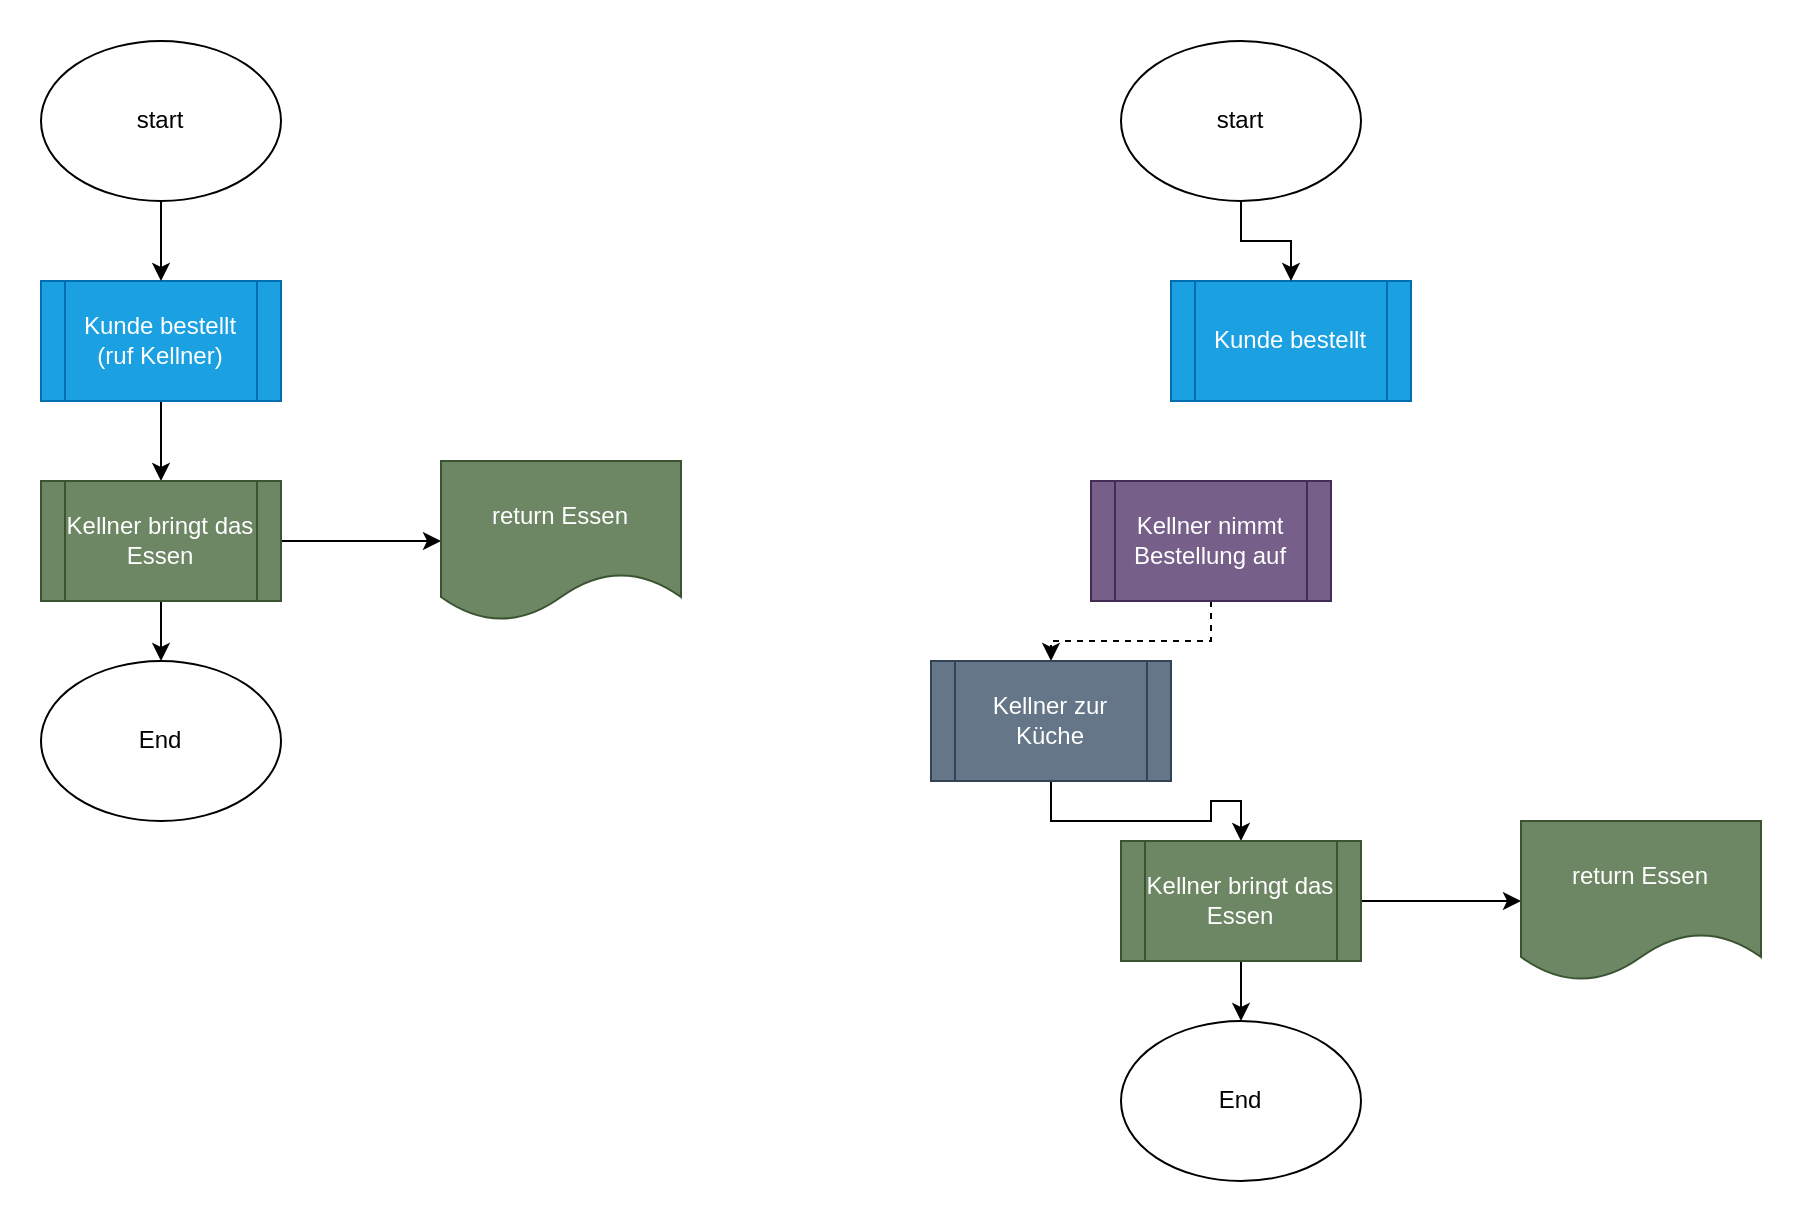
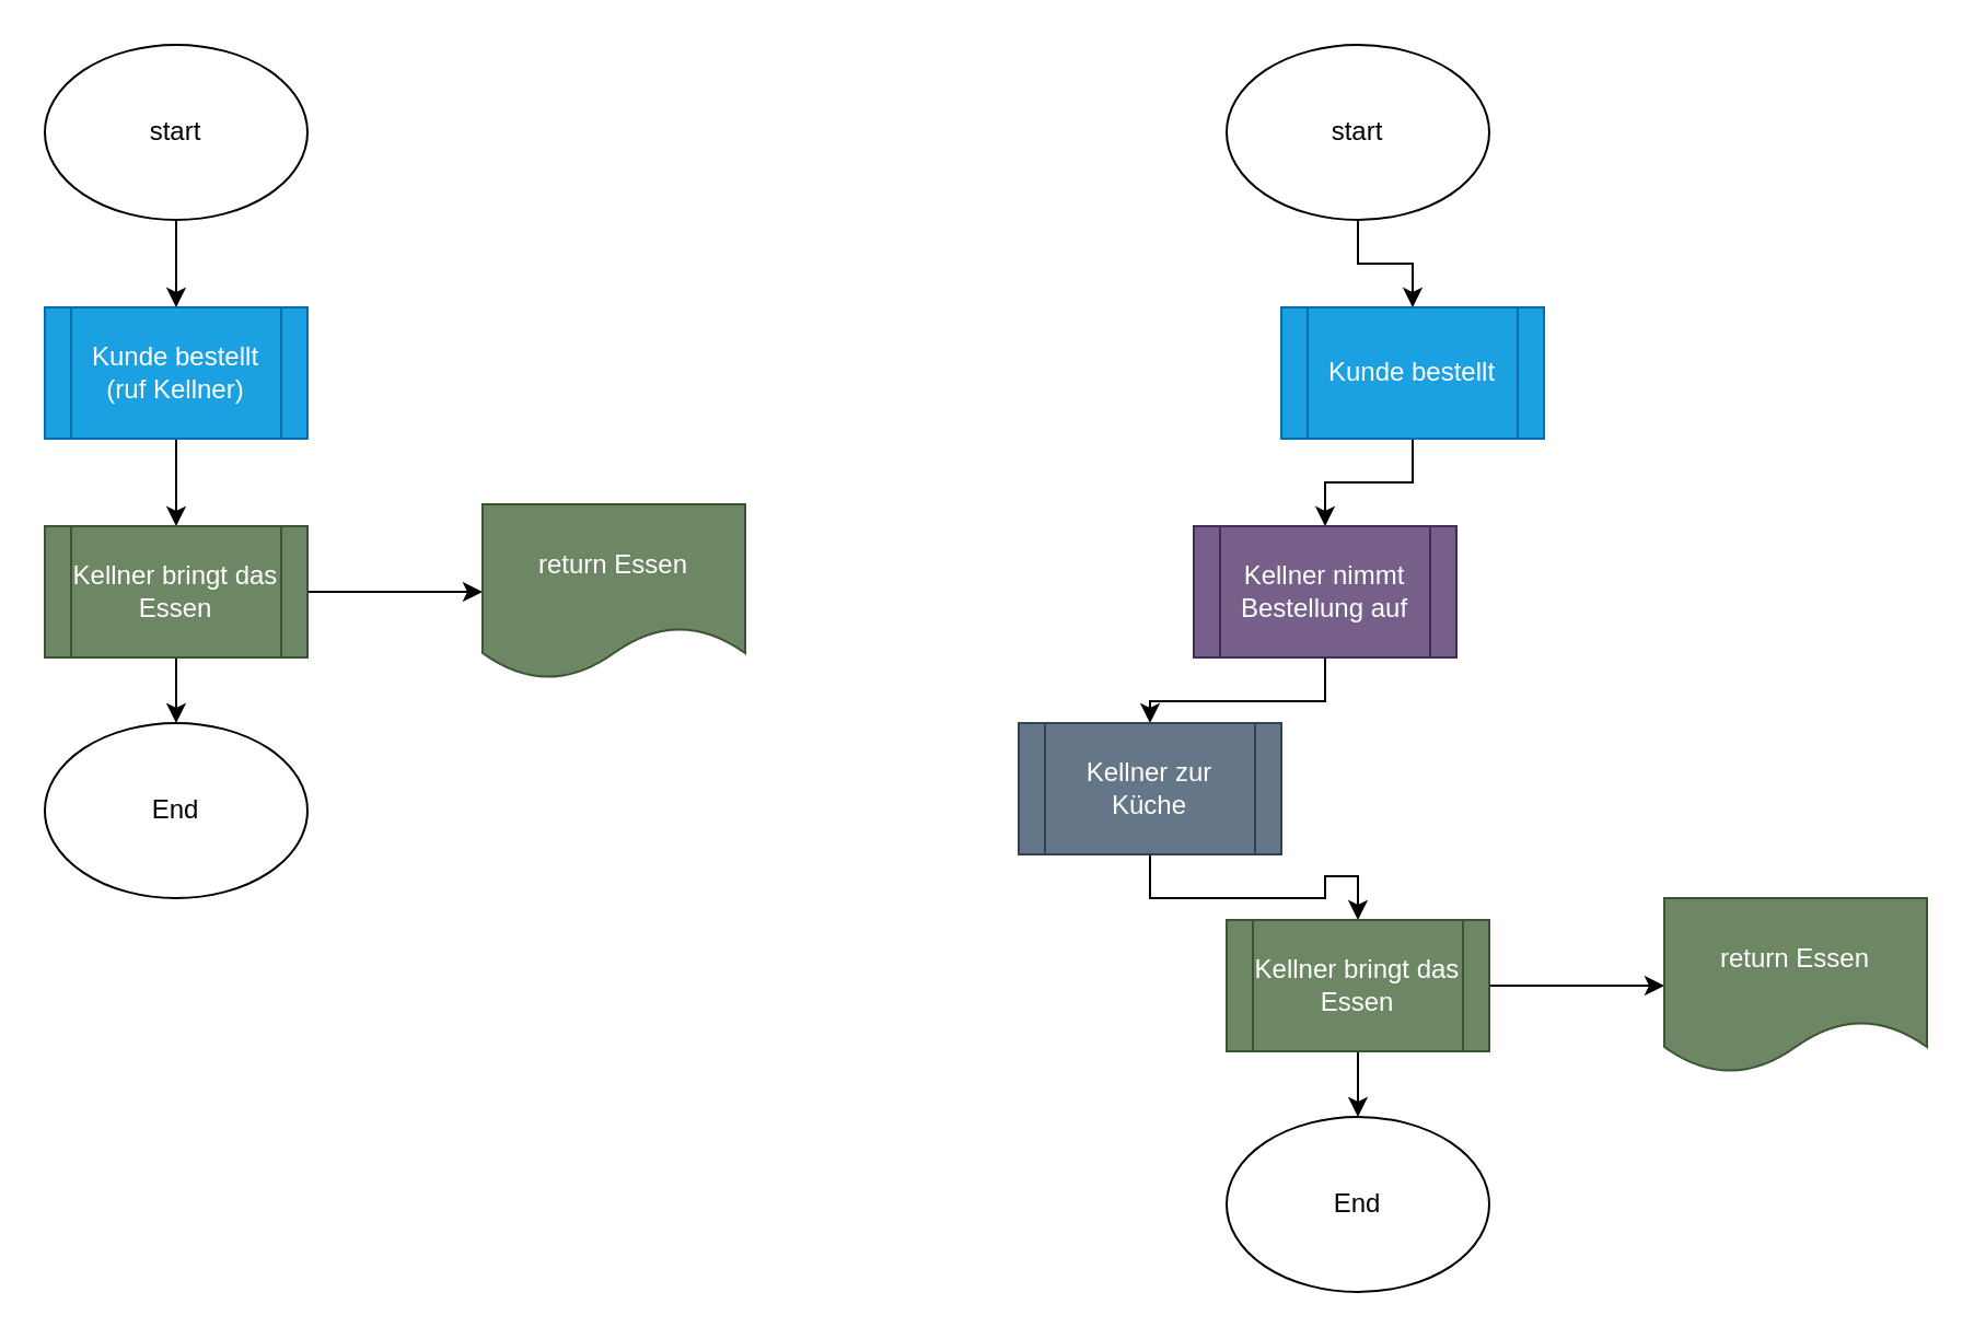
  <mxCell id="0" />
  <mxCell id="1" parent="0" />
+ <mxCell id="2" value="" style="edgeStyle=orthogonalEdgeStyle;rounded=0;orthogonalLoop=1;jettySize=auto;html=1;" edge="1" parent="1" source="3" target="5"><mxGeometry relative="1" as="geometry" /></mxCell>
  <mxCell id="3" value="Kunde bestellt" style="shape=process;whiteSpace=wrap;html=1;backgroundOutline=1;fillColor=#1ba1e2;fontColor=#ffffff;strokeColor=#006EAF;" vertex="1" parent="1"><mxGeometry x="585" y="140" width="120" height="60" as="geometry" /></mxCell>
- <mxCell id="4" value="" style="edgeStyle=orthogonalEdgeStyle;rounded=0;orthogonalLoop=1;jettySize=auto;html=1;dashed=1;" edge="1" parent="1" source="5" target="7"><mxGeometry relative="1" as="geometry" /></mxCell>
+ <mxCell id="4" value="" style="edgeStyle=orthogonalEdgeStyle;rounded=0;orthogonalLoop=1;jettySize=auto;html=1;" edge="1" parent="1" source="5" target="7"><mxGeometry relative="1" as="geometry" /></mxCell>
  <mxCell id="5" value="Kellner nimmt Bestellung auf" style="shape=process;whiteSpace=wrap;html=1;backgroundOutline=1;fillColor=#76608a;fontColor=#ffffff;strokeColor=#432D57;" vertex="1" parent="1"><mxGeometry x="545" y="240" width="120" height="60" as="geometry" /></mxCell>
  <mxCell id="6" value="" style="edgeStyle=orthogonalEdgeStyle;rounded=0;orthogonalLoop=1;jettySize=auto;html=1;" edge="1" parent="1" source="7" target="10"><mxGeometry relative="1" as="geometry" /></mxCell>
  <mxCell id="7" value="Kellner zur Küche" style="shape=process;whiteSpace=wrap;html=1;backgroundOutline=1;fillColor=#647687;fontColor=#ffffff;strokeColor=#314354;" vertex="1" parent="1"><mxGeometry x="465" y="330" width="120" height="60" as="geometry" /></mxCell>
  <mxCell id="8" value="" style="edgeStyle=orthogonalEdgeStyle;rounded=0;orthogonalLoop=1;jettySize=auto;html=1;" edge="1" parent="1" source="10" target="13"><mxGeometry relative="1" as="geometry" /></mxCell>
  <mxCell id="9" value="" style="edgeStyle=orthogonalEdgeStyle;rounded=0;orthogonalLoop=1;jettySize=auto;html=1;" edge="1" parent="1" source="10" target="14"><mxGeometry relative="1" as="geometry" /></mxCell>
  <mxCell id="10" value="Kellner bringt das Essen" style="shape=process;whiteSpace=wrap;html=1;backgroundOutline=1;fillColor=#6d8764;fontColor=#ffffff;strokeColor=#3A5431;" vertex="1" parent="1"><mxGeometry x="560" y="420" width="120" height="60" as="geometry" /></mxCell>
  <mxCell id="11" value="" style="edgeStyle=orthogonalEdgeStyle;rounded=0;orthogonalLoop=1;jettySize=auto;html=1;" edge="1" parent="1" source="12" target="3"><mxGeometry relative="1" as="geometry" /></mxCell>
  <mxCell id="12" value="start" style="ellipse;whiteSpace=wrap;html=1;" vertex="1" parent="1"><mxGeometry x="560" y="20" width="120" height="80" as="geometry" /></mxCell>
  <mxCell id="13" value="End" style="ellipse;whiteSpace=wrap;html=1;" vertex="1" parent="1"><mxGeometry x="560" y="510" width="120" height="80" as="geometry" /></mxCell>
  <mxCell id="14" value="return Essen" style="shape=document;whiteSpace=wrap;html=1;boundedLbl=1;fillColor=#6d8764;strokeColor=#3A5431;fontColor=#ffffff;" vertex="1" parent="1"><mxGeometry x="760" y="410" width="120" height="80" as="geometry" /></mxCell>
  <mxCell id="15" value="" style="edgeStyle=orthogonalEdgeStyle;rounded=0;orthogonalLoop=1;jettySize=auto;html=1;" edge="1" parent="1" source="16"><mxGeometry relative="1" as="geometry"><mxPoint x="80" y="240" as="targetPoint" /></mxGeometry></mxCell>
  <mxCell id="16" value="Kunde bestellt&lt;div&gt;(ruf Kellner)&lt;/div&gt;" style="shape=process;whiteSpace=wrap;html=1;backgroundOutline=1;fillColor=#1ba1e2;fontColor=#ffffff;strokeColor=#006EAF;" vertex="1" parent="1"><mxGeometry x="20" y="140" width="120" height="60" as="geometry" /></mxCell>
  <mxCell id="17" value="" style="edgeStyle=orthogonalEdgeStyle;rounded=0;orthogonalLoop=1;jettySize=auto;html=1;" edge="1" parent="1" source="19" target="22"><mxGeometry relative="1" as="geometry" /></mxCell>
  <mxCell id="18" value="" style="edgeStyle=orthogonalEdgeStyle;rounded=0;orthogonalLoop=1;jettySize=auto;html=1;" edge="1" parent="1" source="19" target="23"><mxGeometry relative="1" as="geometry" /></mxCell>
  <mxCell id="19" value="Kellner bringt das Essen" style="shape=process;whiteSpace=wrap;html=1;backgroundOutline=1;fillColor=#6d8764;fontColor=#ffffff;strokeColor=#3A5431;" vertex="1" parent="1"><mxGeometry x="20" y="240" width="120" height="60" as="geometry" /></mxCell>
  <mxCell id="20" value="" style="edgeStyle=orthogonalEdgeStyle;rounded=0;orthogonalLoop=1;jettySize=auto;html=1;" edge="1" parent="1" source="21" target="16"><mxGeometry relative="1" as="geometry" /></mxCell>
  <mxCell id="21" value="start" style="ellipse;whiteSpace=wrap;html=1;" vertex="1" parent="1"><mxGeometry x="20" y="20" width="120" height="80" as="geometry" /></mxCell>
  <mxCell id="22" value="End" style="ellipse;whiteSpace=wrap;html=1;" vertex="1" parent="1"><mxGeometry x="20" y="330" width="120" height="80" as="geometry" /></mxCell>
  <mxCell id="23" value="return Essen" style="shape=document;whiteSpace=wrap;html=1;boundedLbl=1;fillColor=#6d8764;strokeColor=#3A5431;fontColor=#ffffff;" vertex="1" parent="1"><mxGeometry x="220" y="230" width="120" height="80" as="geometry" /></mxCell>
